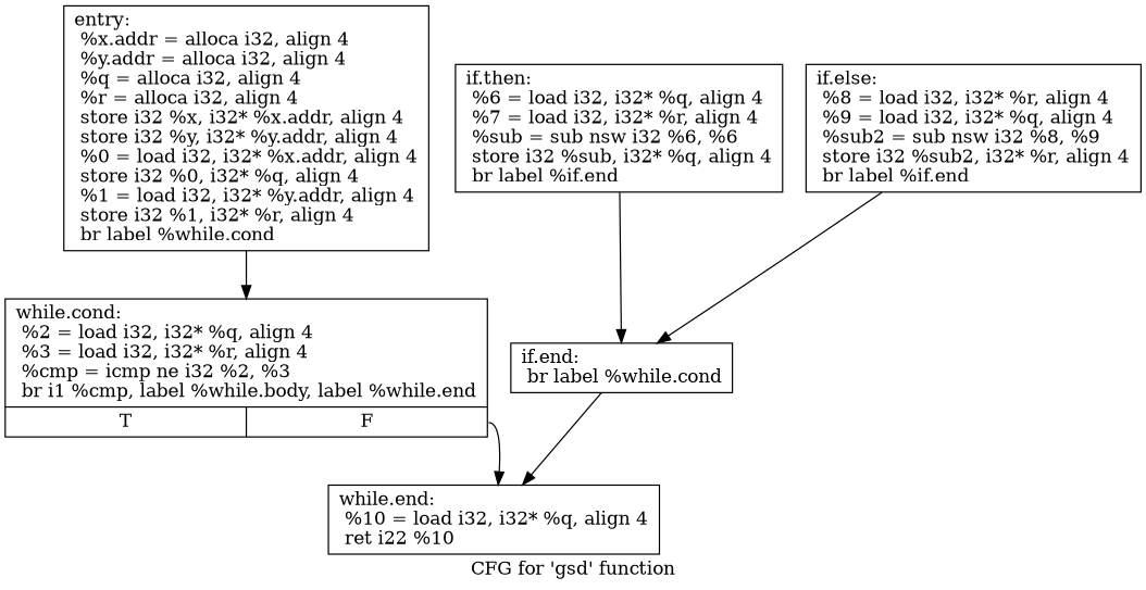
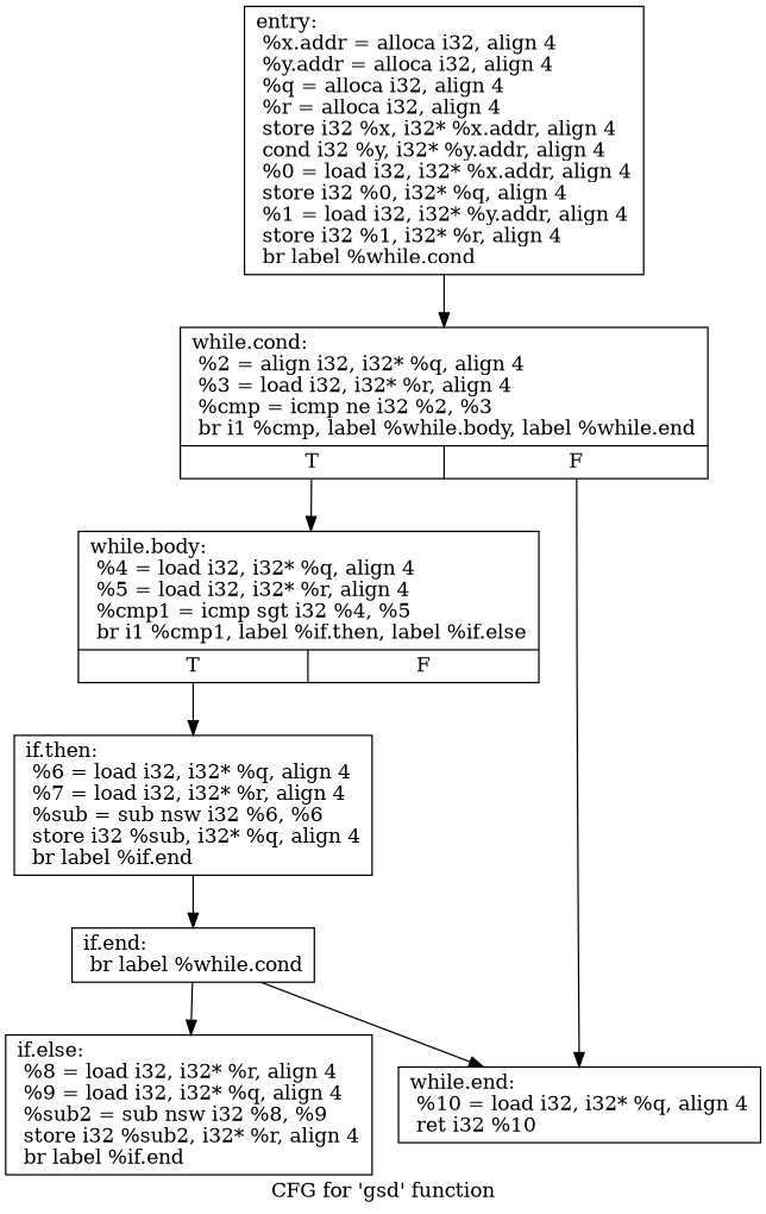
  digraph {
    label="CFG for 'gsd' function"
    node [shape=record]
-   n1 [label="{entry:\l  %x.addr = alloca i32, align 4\l  %y.addr = alloca i32, align 4\l  %q = alloca i32, align 4\l  %r = alloca i32, align 4\l  store i32 %x, i32* %x.addr, align 4\l  store i32 %y, i32* %y.addr, align 4\l  %0 = load i32, i32* %x.addr, align 4\l  store i32 %0, i32* %q, align 4\l  %1 = load i32, i32* %y.addr, align 4\l  store i32 %1, i32* %r, align 4\l  br label %while.cond\l}"]
-   n2 [label="{while.cond:                                       \l  %2 = load i32, i32* %q, align 4\l  %3 = load i32, i32* %r, align 4\l  %cmp = icmp ne i32 %2, %3\l  br i1 %cmp, label %while.body, label %while.end\l|{<s0>T|<s1>F}}"]
-   n4 [label="{while.end:                                        \l  %10 = load i32, i32* %q, align 4\l  ret i22 %10\l}"]
+   n1 [label="{entry:\l  %x.addr = alloca i32, align 4\l  %y.addr = alloca i32, align 4\l  %q = alloca i32, align 4\l  %r = alloca i32, align 4\l  store i32 %x, i32* %x.addr, align 4\l  cond i32 %y, i32* %y.addr, align 4\l  %0 = load i32, i32* %x.addr, align 4\l  store i32 %0, i32* %q, align 4\l  %1 = load i32, i32* %y.addr, align 4\l  store i32 %1, i32* %r, align 4\l  br label %while.cond\l}"]
+   n2 [label="{while.cond:                                       \l  %2 = align i32, i32* %q, align 4\l  %3 = load i32, i32* %r, align 4\l  %cmp = icmp ne i32 %2, %3\l  br i1 %cmp, label %while.body, label %while.end\l|{<s0>T|<s1>F}}"]
+   n3 [label="{while.body:                                       \l  %4 = load i32, i32* %q, align 4\l  %5 = load i32, i32* %r, align 4\l  %cmp1 = icmp sgt i32 %4, %5\l  br i1 %cmp1, label %if.then, label %if.else\l|{<s0>T|<s1>F}}"]
+   n4 [label="{while.end:                                        \l  %10 = load i32, i32* %q, align 4\l  ret i32 %10\l}"]
    n5 [label="{if.then:                                          \l  %6 = load i32, i32* %q, align 4\l  %7 = load i32, i32* %r, align 4\l  %sub = sub nsw i32 %6, %6\l  store i32 %sub, i32* %q, align 4\l  br label %if.end\l}"]
    n6 [label="{if.end:                                           \l  br label %while.cond\l}"]
    n7 [label="{if.else:                                          \l  %8 = load i32, i32* %r, align 4\l  %9 = load i32, i32* %q, align 4\l  %sub2 = sub nsw i32 %8, %9\l  store i32 %sub2, i32* %r, align 4\l  br label %if.end\l}"]
    n1 -> n2
+   n2 -> n3 [tailport=s0]
    n2 -> n4 [tailport=s1]
+   n3 -> n5 [tailport=s0]
    n5 -> n6
    n6 -> n4
-   n7 -> n6
+   n6 -> n7
  }
